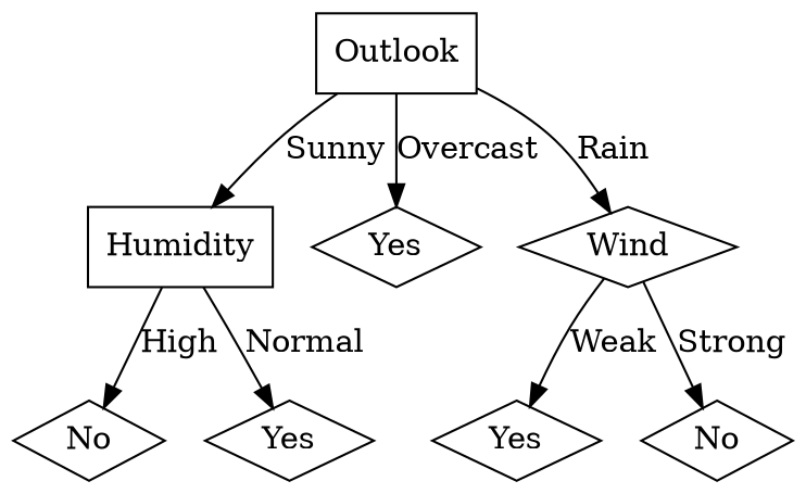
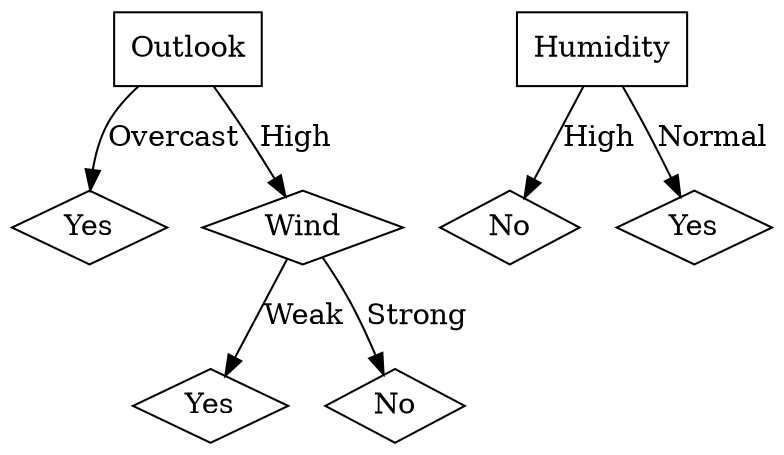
  digraph {
    node [shape=diamond]
    n1 [label=Outlook shape=box]
    n2 [label=Humidity shape=box]
    n3 [label=Yes]
    n4 [label=Wind]
    n5 [label=No]
    n6 [label=Yes]
    n7 [label=Yes]
    n8 [label=No]
-   n1 -> n2 [label=Sunny]
    n1 -> n3 [label=Overcast]
-   n1 -> n4 [label=Rain]
+   n1 -> n4 [label=High]
    n2 -> n5 [label=High]
    n2 -> n6 [label=Normal]
    n4 -> n7 [label=Weak]
    n4 -> n8 [label=Strong]
  }
